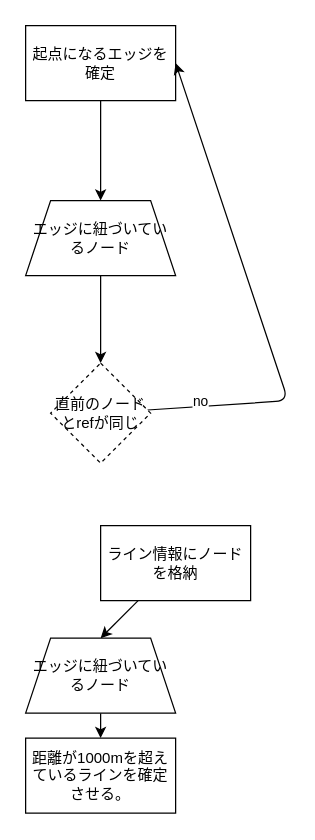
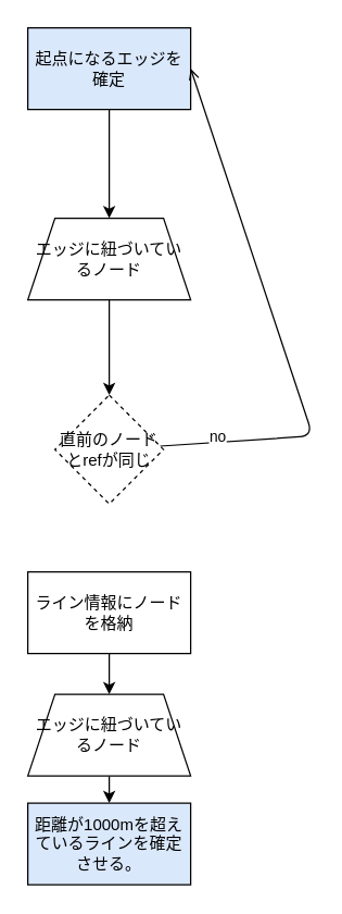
  <mxCell id="0" />
  <mxCell id="1" parent="0" />
  <mxCell id="2" value="" style="edgeStyle=none;html=1;" edge="1" parent="1" source="3" target="5"><mxGeometry relative="1" as="geometry" /></mxCell>
- <mxCell id="3" value="起点になるエッジを確定" style="whiteSpace=wrap;html=1;" vertex="1" parent="1"><mxGeometry x="20" y="20" width="120" height="60" as="geometry" /></mxCell>
+ <mxCell id="3" value="起点になるエッジを確定" style="whiteSpace=wrap;html=1;fillColor=#dae8fc;" vertex="1" parent="1"><mxGeometry x="20" y="20" width="120" height="60" as="geometry" /></mxCell>
  <mxCell id="4" value="" style="edgeStyle=none;html=1;" edge="1" parent="1" source="5" target="8"><mxGeometry relative="1" as="geometry" /></mxCell>
  <mxCell id="5" value="エッジに紐づいているノード" style="shape=trapezoid;perimeter=trapezoidPerimeter;whiteSpace=wrap;html=1;fixedSize=1;" vertex="1" parent="1"><mxGeometry x="20" y="160" width="120" height="60" as="geometry" /></mxCell>
- <mxCell id="6" style="edgeStyle=none;html=1;entryX=1;entryY=0.5;entryDx=0;entryDy=0;" edge="1" parent="1" source="8" target="3"><mxGeometry relative="1" as="geometry"><Array as="points"><mxPoint x="230" y="320" /></Array></mxGeometry></mxCell>
+ <mxCell id="6" style="edgeStyle=none;html=1;entryX=1;entryY=0.5;entryDx=0;entryDy=0;endArrow=open;" edge="1" parent="1" source="8" target="3"><mxGeometry relative="1" as="geometry"><Array as="points"><mxPoint x="230" y="320" /></Array></mxGeometry></mxCell>
  <mxCell id="7" value="no" style="edgeLabel;html=1;align=center;verticalAlign=middle;resizable=0;points=[];" vertex="1" connectable="0" parent="6"><mxGeometry x="0.032" relative="1" as="geometry"><mxPoint x="-41" y="88" as="offset" /></mxGeometry></mxCell>
  <mxCell id="8" value="直前のノードとrefが同じ" style="rhombus;whiteSpace=wrap;html=1;dashed=1;" vertex="1" parent="1"><mxGeometry x="40" y="290" width="80" height="80" as="geometry" /></mxCell>
  <mxCell id="9" style="edgeStyle=none;html=1;entryX=0.5;entryY=0;entryDx=0;entryDy=0;" edge="1" parent="1" source="10" target="12"><mxGeometry relative="1" as="geometry" /></mxCell>
- <mxCell id="10" value="ライン情報にノードを格納" style="whiteSpace=wrap;html=1;" vertex="1" parent="1"><mxGeometry x="80" y="420" width="120" height="60" as="geometry" /></mxCell>
+ <mxCell id="10" value="ライン情報にノードを格納" style="whiteSpace=wrap;html=1;" vertex="1" parent="1"><mxGeometry x="20" y="420" width="120" height="60" as="geometry" /></mxCell>
  <mxCell id="11" value="" style="edgeStyle=none;html=1;" edge="1" parent="1" source="12"><mxGeometry relative="1" as="geometry"><mxPoint x="80" y="590" as="targetPoint" /></mxGeometry></mxCell>
  <mxCell id="12" value="エッジに紐づいているノード" style="shape=trapezoid;perimeter=trapezoidPerimeter;whiteSpace=wrap;html=1;fixedSize=1;" vertex="1" parent="1"><mxGeometry x="20" y="510" width="120" height="60" as="geometry" /></mxCell>
- <mxCell id="13" value="距離が1000mを超えているラインを確定させる。" style="whiteSpace=wrap;html=1;" vertex="1" parent="1"><mxGeometry x="20" y="590" width="120" height="60" as="geometry" /></mxCell>
+ <mxCell id="13" value="距離が1000mを超えているラインを確定させる。" style="whiteSpace=wrap;html=1;fillColor=#dae8fc;" vertex="1" parent="1"><mxGeometry x="20" y="590" width="120" height="60" as="geometry" /></mxCell>
